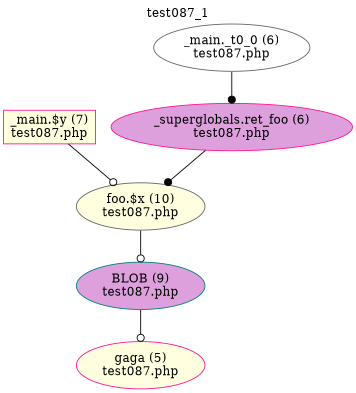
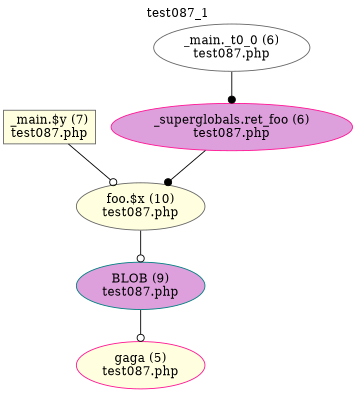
  digraph {
    label=test087_1
    labelloc=t
    node [color=gray40 fillcolor=lightyellow shape=ellipse style=filled]
    edge [arrowhead=odot style=solid]
-   n1 [color=deeppink label="_main.$y (7)\ntest087.php" shape=box]
+   n1 [label="_main.$y (7)\ntest087.php" shape=box]
    n2 [label="foo.$x (10)\ntest087.php"]
    n3 [fillcolor=white label="_main._t0_0 (6)\ntest087.php"]
    n4 [color=deeppink fillcolor=plum label="_superglobals.ret_foo (6)\ntest087.php"]
    n5 [color=teal fillcolor=plum label="BLOB (9)\ntest087.php"]
    n6 [color=deeppink label="gaga (5)\ntest087.php"]
    n1 -> n2
    n2 -> n5
    n3 -> n4 [arrowhead=dot]
    n4 -> n2 [arrowhead=dot]
    n5 -> n6
  }
